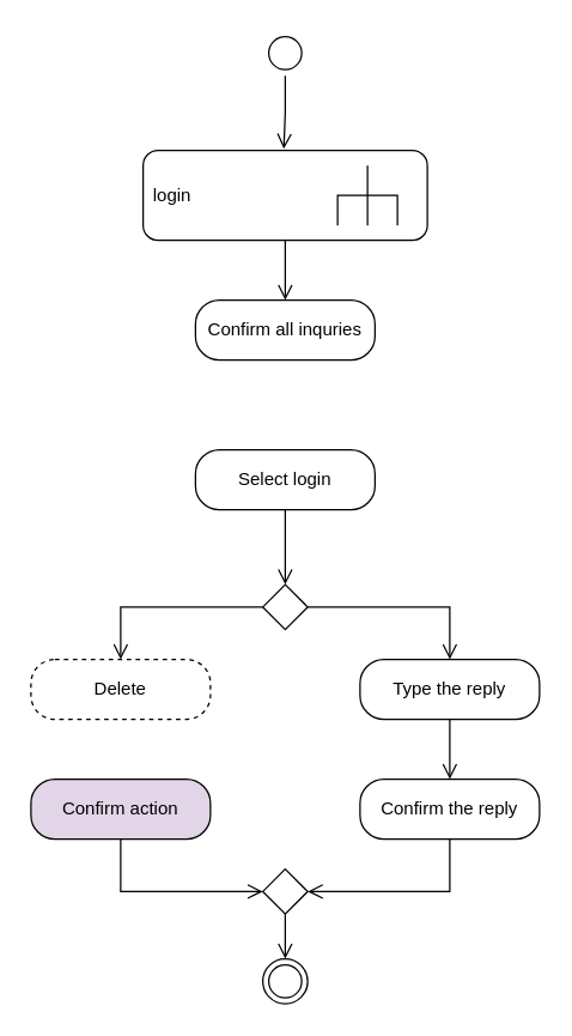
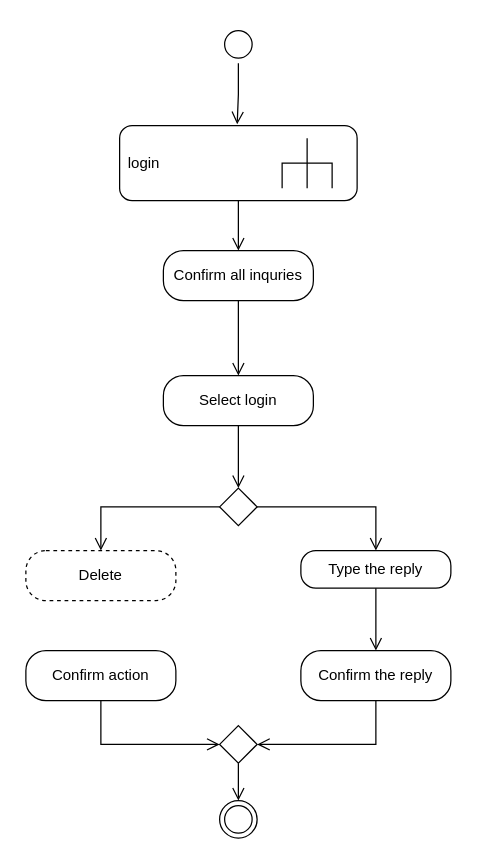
  <mxCell id="0" />
  <mxCell id="1" parent="0" />
  <mxCell id="2" value="login" style="shape=mxgraph.uml25.behaviorAction;html=1;rounded=1;absoluteArcSize=1;arcSize=10;align=left;spacingLeft=5;whiteSpace=wrap;labelBackgroundColor=none;" parent="1" vertex="1"><mxGeometry x="95" y="100" width="190" height="60" as="geometry" /></mxCell>
  <mxCell id="3" value="" style="ellipse;html=1;shape=startState;labelBackgroundColor=none;" parent="1" vertex="1"><mxGeometry x="175" y="20" width="30" height="30" as="geometry" /></mxCell>
  <mxCell id="4" value="" style="edgeStyle=orthogonalEdgeStyle;html=1;verticalAlign=bottom;endArrow=open;endSize=8;rounded=0;entryX=0.495;entryY=-0.017;entryDx=0;entryDy=0;entryPerimeter=0;labelBackgroundColor=none;fontColor=default;" parent="1" source="3" target="2" edge="1"><mxGeometry relative="1" as="geometry"><mxPoint x="190" y="50" as="targetPoint" /></mxGeometry></mxCell>
  <mxCell id="5" value="Confirm all inquries" style="rounded=1;whiteSpace=wrap;html=1;arcSize=40;labelBackgroundColor=none;" parent="1" vertex="1"><mxGeometry x="130" y="200" width="120" height="40" as="geometry" /></mxCell>
+ <mxCell id="6" value="" style="edgeStyle=orthogonalEdgeStyle;html=1;verticalAlign=bottom;endArrow=open;endSize=8;rounded=0;entryX=0.5;entryY=0;entryDx=0;entryDy=0;labelBackgroundColor=none;fontColor=default;" parent="1" source="5" target="7" edge="1"><mxGeometry relative="1" as="geometry"><mxPoint x="190" y="300" as="targetPoint" /></mxGeometry></mxCell>
  <mxCell id="7" value="Select login" style="rounded=1;whiteSpace=wrap;html=1;arcSize=40;labelBackgroundColor=none;" parent="1" vertex="1"><mxGeometry x="130" y="300" width="120" height="40" as="geometry" /></mxCell>
  <mxCell id="8" value="" style="edgeStyle=orthogonalEdgeStyle;html=1;verticalAlign=bottom;endArrow=open;endSize=8;rounded=0;entryX=0.5;entryY=0;entryDx=0;entryDy=0;labelBackgroundColor=none;fontColor=default;" parent="1" source="7" target="9" edge="1"><mxGeometry relative="1" as="geometry"><mxPoint x="190" y="390" as="targetPoint" /></mxGeometry></mxCell>
  <mxCell id="9" value="" style="rhombus;labelBackgroundColor=none;" parent="1" vertex="1"><mxGeometry x="175" y="390" width="30" height="30" as="geometry" /></mxCell>
  <mxCell id="10" value="Delete" style="rounded=1;whiteSpace=wrap;html=1;arcSize=40;labelBackgroundColor=none;dashed=1;" parent="1" vertex="1"><mxGeometry x="20" y="440" width="120" height="40" as="geometry" /></mxCell>
  <mxCell id="11" value="" style="edgeStyle=orthogonalEdgeStyle;html=1;verticalAlign=bottom;endArrow=open;endSize=8;rounded=0;exitX=0;exitY=0.5;exitDx=0;exitDy=0;labelBackgroundColor=none;fontColor=default;" parent="1" source="9" target="10" edge="1"><mxGeometry relative="1" as="geometry"><mxPoint x="79.71" y="440" as="targetPoint" /><mxPoint x="79.71" y="380" as="sourcePoint" /></mxGeometry></mxCell>
- <mxCell id="12" value="Confirm action" style="rounded=1;whiteSpace=wrap;html=1;arcSize=40;labelBackgroundColor=none;fillColor=#e1d5e7;" parent="1" vertex="1"><mxGeometry x="20" y="520" width="120" height="40" as="geometry" /></mxCell>
+ <mxCell id="12" value="Confirm action" style="rounded=1;whiteSpace=wrap;html=1;arcSize=40;labelBackgroundColor=none;" parent="1" vertex="1"><mxGeometry x="20" y="520" width="120" height="40" as="geometry" /></mxCell>
  <mxCell id="13" value="" style="edgeStyle=orthogonalEdgeStyle;html=1;verticalAlign=bottom;endArrow=open;endSize=8;rounded=0;entryX=0;entryY=0.5;entryDx=0;entryDy=0;labelBackgroundColor=none;fontColor=default;" parent="1" source="12" target="19" edge="1"><mxGeometry relative="1" as="geometry"><mxPoint x="80" y="650" as="targetPoint" /><Array as="points"><mxPoint x="80" y="595" /></Array></mxGeometry></mxCell>
- <mxCell id="14" value="Type the reply" style="rounded=1;whiteSpace=wrap;html=1;arcSize=40;labelBackgroundColor=none;" parent="1" vertex="1"><mxGeometry x="240" y="440" width="120" height="40" as="geometry" /></mxCell>
+ <mxCell id="14" value="Type the reply" style="rounded=1;whiteSpace=wrap;html=1;arcSize=40;labelBackgroundColor=none;" parent="1" vertex="1"><mxGeometry x="240" y="440" width="120" height="30" as="geometry" /></mxCell>
  <mxCell id="15" value="" style="edgeStyle=orthogonalEdgeStyle;html=1;verticalAlign=bottom;endArrow=open;endSize=8;rounded=0;entryX=0.5;entryY=0;entryDx=0;entryDy=0;labelBackgroundColor=none;fontColor=default;" parent="1" source="14" target="17" edge="1"><mxGeometry relative="1" as="geometry"><mxPoint x="300" y="540" as="targetPoint" /></mxGeometry></mxCell>
  <mxCell id="16" value="" style="edgeStyle=orthogonalEdgeStyle;html=1;verticalAlign=bottom;endArrow=open;endSize=8;rounded=0;exitX=1;exitY=0.5;exitDx=0;exitDy=0;labelBackgroundColor=none;fontColor=default;" parent="1" source="9" target="14" edge="1"><mxGeometry relative="1" as="geometry"><mxPoint x="265" y="440" as="targetPoint" /><mxPoint x="264.71" y="380" as="sourcePoint" /></mxGeometry></mxCell>
  <mxCell id="17" value="Confirm the reply" style="rounded=1;whiteSpace=wrap;html=1;arcSize=40;labelBackgroundColor=none;" parent="1" vertex="1"><mxGeometry x="240" y="520" width="120" height="40" as="geometry" /></mxCell>
  <mxCell id="18" value="" style="edgeStyle=orthogonalEdgeStyle;html=1;verticalAlign=bottom;endArrow=open;endSize=8;rounded=0;entryX=1;entryY=0.5;entryDx=0;entryDy=0;labelBackgroundColor=none;fontColor=default;" parent="1" source="17" target="19" edge="1"><mxGeometry relative="1" as="geometry"><mxPoint x="300" y="650" as="targetPoint" /><Array as="points"><mxPoint x="300" y="595" /></Array></mxGeometry></mxCell>
  <mxCell id="19" value="" style="rhombus;labelBackgroundColor=none;" parent="1" vertex="1"><mxGeometry x="175" y="580" width="30" height="30" as="geometry" /></mxCell>
  <mxCell id="20" value="" style="edgeStyle=orthogonalEdgeStyle;html=1;verticalAlign=bottom;endArrow=open;endSize=8;rounded=0;exitX=0.5;exitY=1;exitDx=0;exitDy=0;entryX=0.5;entryY=0;entryDx=0;entryDy=0;entryPerimeter=0;labelBackgroundColor=none;fontColor=default;" parent="1" source="19" target="21" edge="1"><mxGeometry relative="1" as="geometry"><mxPoint x="190" y="640" as="targetPoint" /><mxPoint x="189.71" y="620" as="sourcePoint" /></mxGeometry></mxCell>
  <mxCell id="21" value="" style="ellipse;html=1;shape=endState;labelBackgroundColor=none;" parent="1" vertex="1"><mxGeometry x="175" y="640" width="30" height="30" as="geometry" /></mxCell>
  <mxCell id="22" value="" style="edgeStyle=orthogonalEdgeStyle;html=1;verticalAlign=bottom;endArrow=open;endSize=8;rounded=0;labelBackgroundColor=none;fontColor=default;" parent="1" source="2" target="5" edge="1"><mxGeometry relative="1" as="geometry"><mxPoint x="189.71" y="200" as="targetPoint" /><mxPoint x="189.71" y="160" as="sourcePoint" /></mxGeometry></mxCell>
